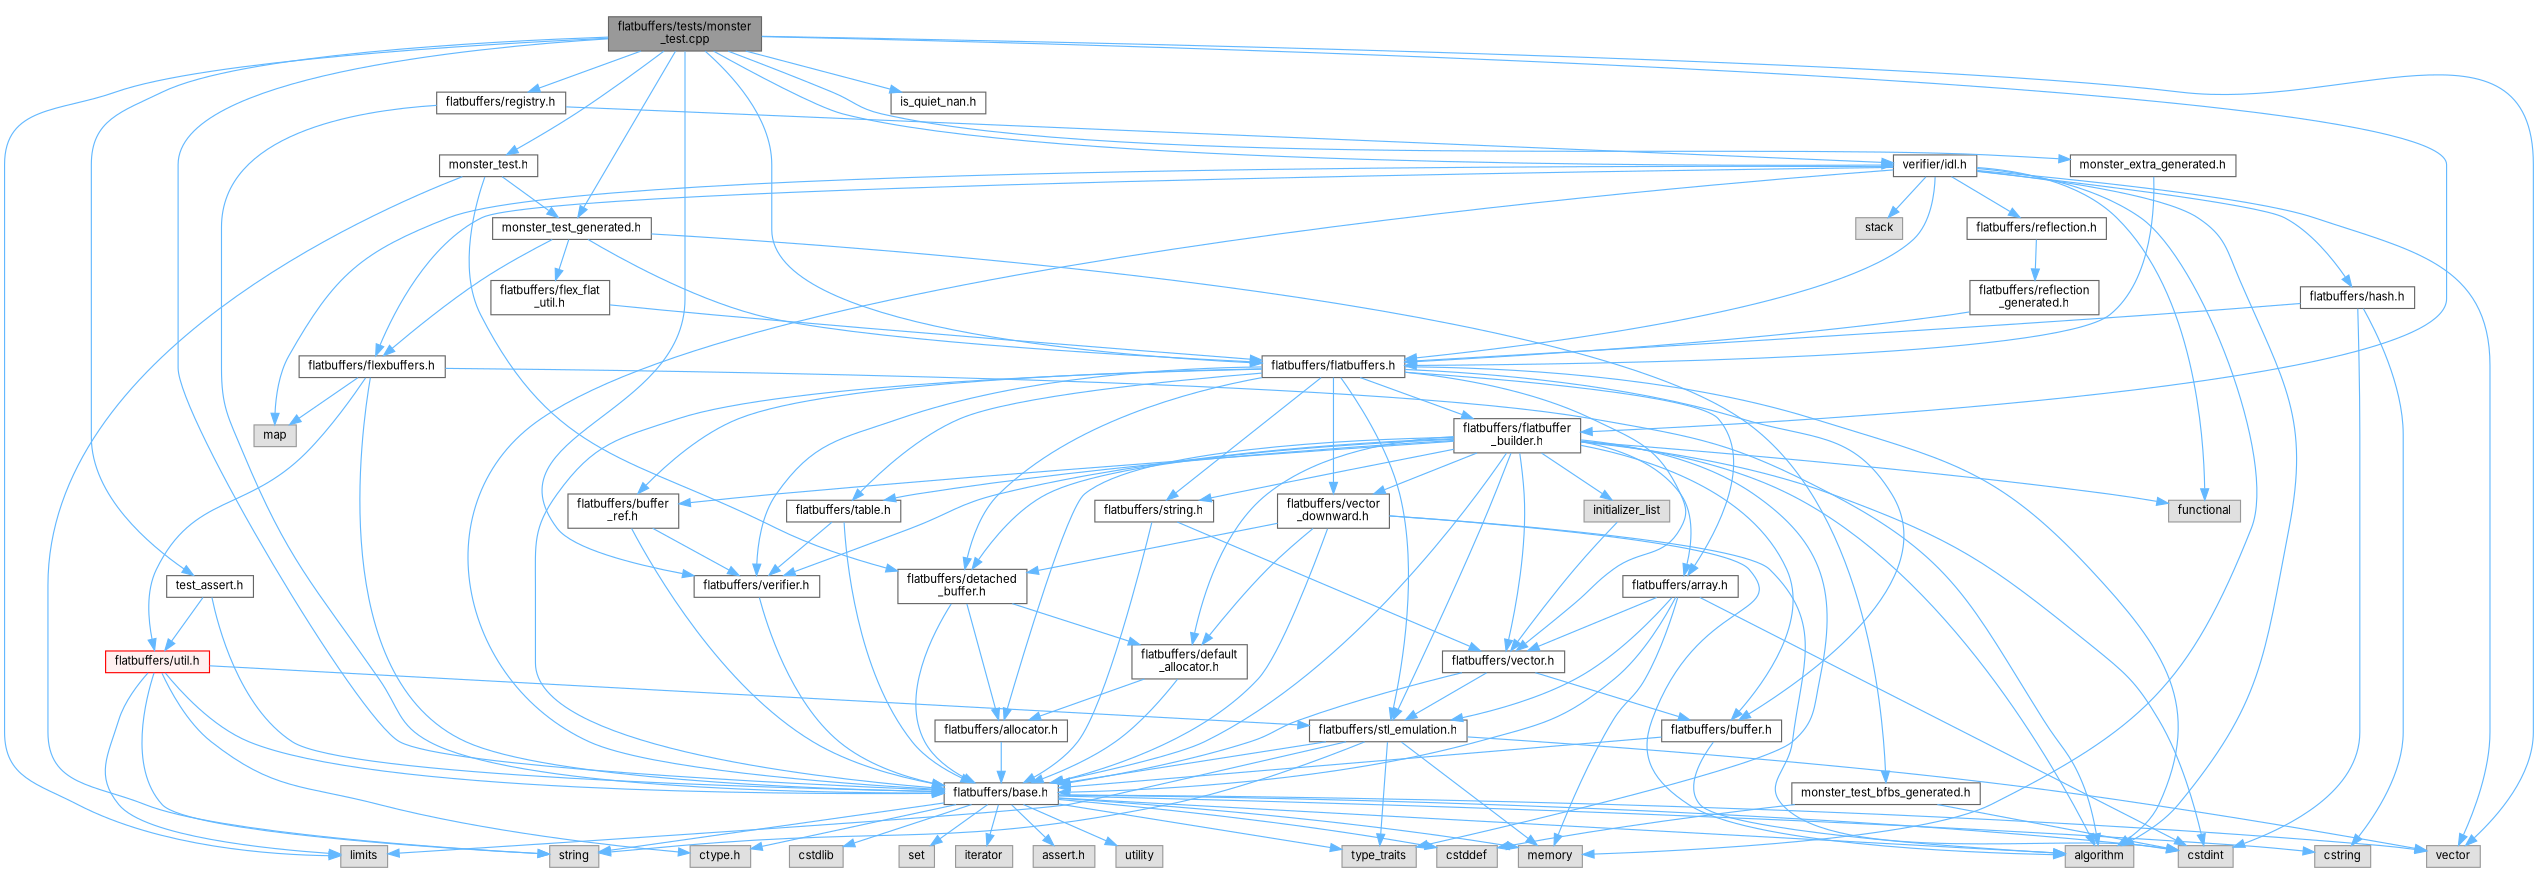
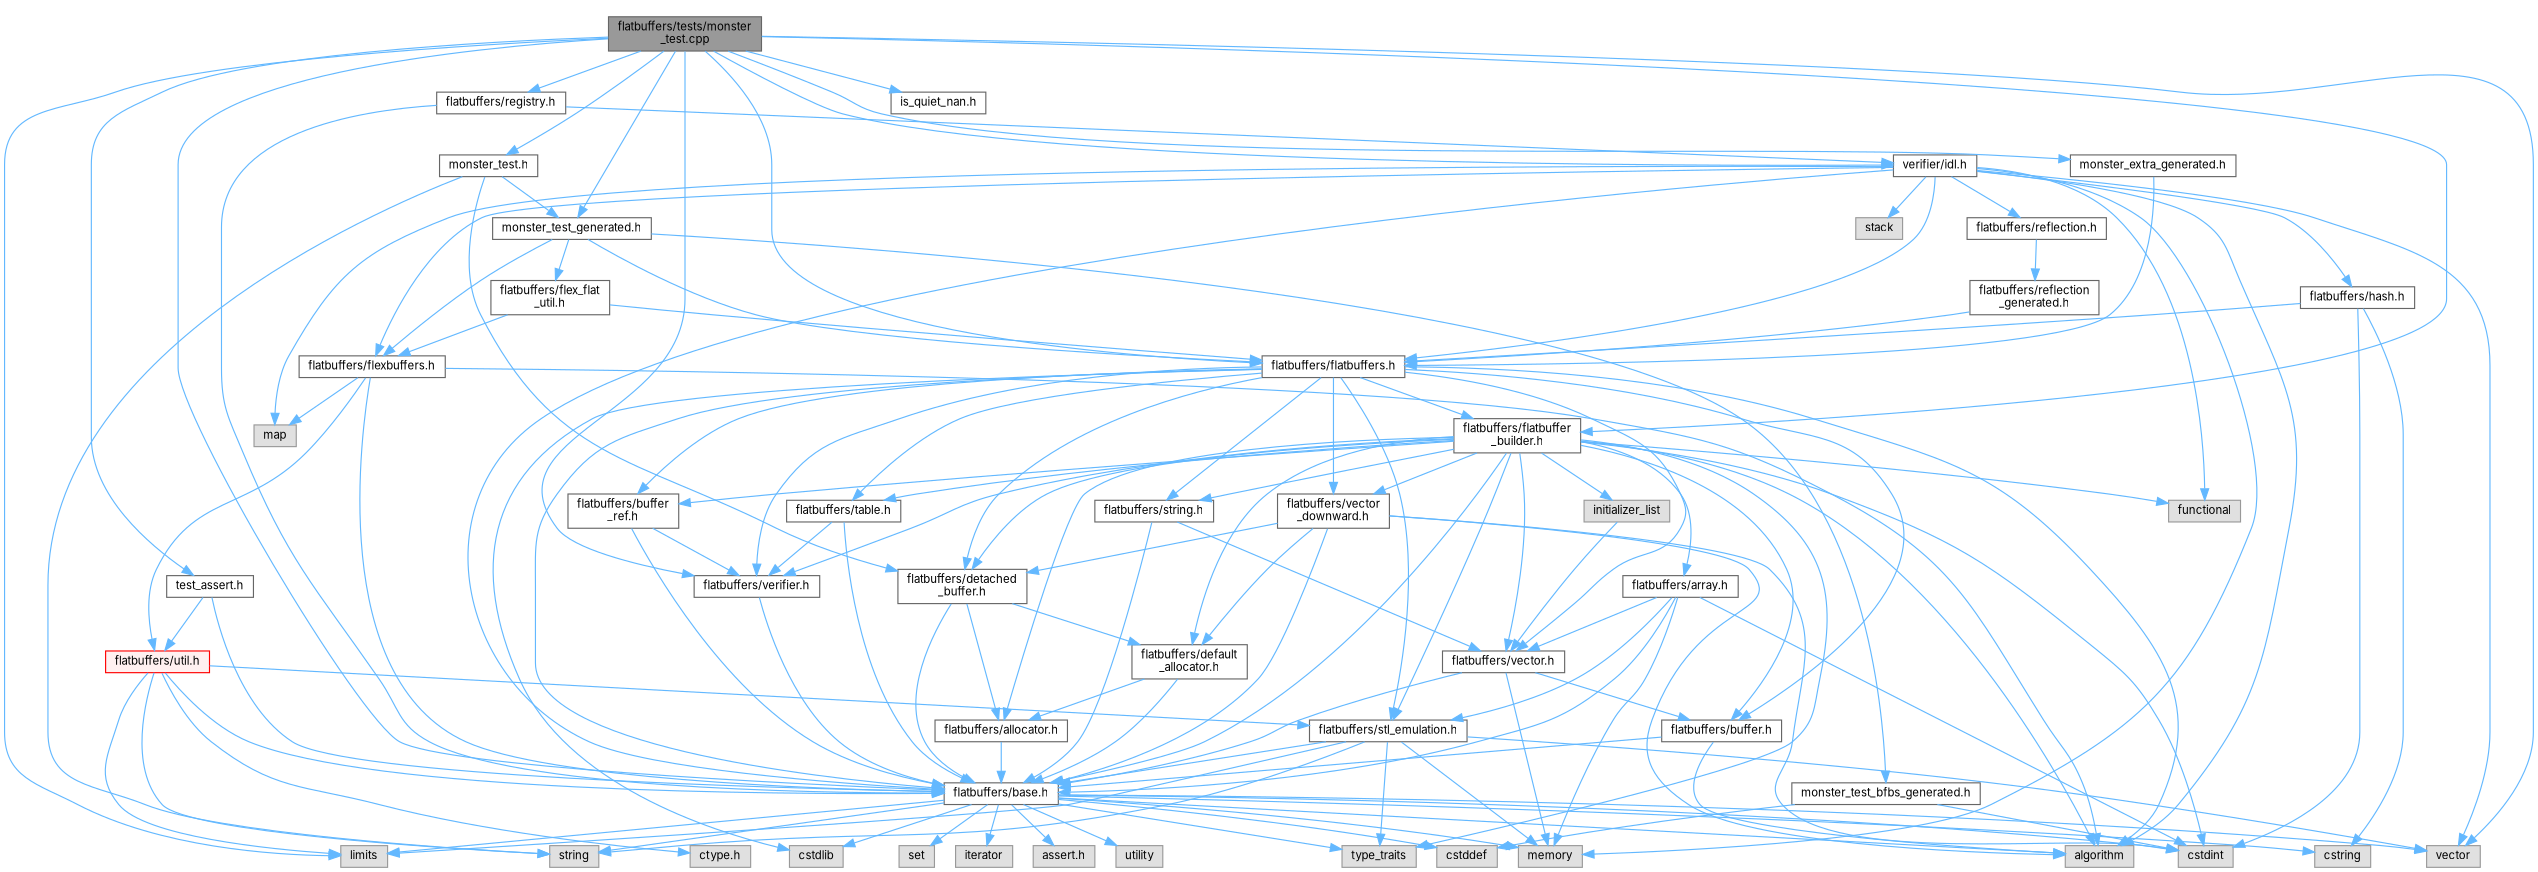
  digraph {
    fontname=Inter
    node [color=grey40 fillcolor=white fontname=Inter fontsize=10 shape=box style=filled]
    edge [color=steelblue1 fontname=Inter fontsize=10 labelfontname=Helvetica labelfontsize=10 style=solid]
    n1 [color=gray40 fillcolor=grey60 fontcolor=black height=0.2 label="flatbuffers/tests/monster\l_test.cpp" width=0.4]
    n2 [height=0.2 label="monster_test.h" width=0.4]
    n3 [height=0.2 label="flatbuffers/base.h" width=0.4]
    n4 [color=grey60 fillcolor="#E0E0E0" height=0.2 label=vector width=0.4]
    n5 [color=grey60 fillcolor="#E0E0E0" height=0.2 label=limits width=0.4]
    n6 [height=0.2 label="monster_test_generated.h" width=0.4]
    n7 [height=0.2 label="flatbuffers/flatbuffers.h" width=0.4]
    n8 [height=0.2 label="flatbuffers/verifier.h" width=0.4]
    n9 [height=0.2 label="flatbuffers/flatbuffer\l_builder.h" width=0.4]
    n10 [height=0.2 label="verifier/idl.h" width=0.4]
    n11 [height=0.2 label="flatbuffers/registry.h" width=0.4]
    n12 [height=0.2 label="is_quiet_nan.h" width=0.4]
    n13 [height=0.2 label="monster_extra_generated.h" width=0.4]
    n14 [height=0.2 label="test_assert.h" width=0.4]
    n15 [color=grey60 fillcolor="#E0E0E0" height=0.2 label=string width=0.4]
    n16 [height=0.2 label="flatbuffers/detached\l_buffer.h" width=0.4]
    n17 [color=grey60 fillcolor="#E0E0E0" height=0.2 label="assert.h" width=0.4]
    n18 [color=grey60 fillcolor="#E0E0E0" height=0.2 label=cstdint width=0.4]
    n19 [color=grey60 fillcolor="#E0E0E0" height=0.2 label=cstddef width=0.4]
    n20 [color=grey60 fillcolor="#E0E0E0" height=0.2 label=cstdlib width=0.4]
    n21 [color=grey60 fillcolor="#E0E0E0" height=0.2 label=cstring width=0.4]
    n22 [color=grey60 fillcolor="#E0E0E0" height=0.2 label=utility width=0.4]
    n23 [color=grey60 fillcolor="#E0E0E0" height=0.2 label=type_traits width=0.4]
    n24 [color=grey60 fillcolor="#E0E0E0" height=0.2 label=set width=0.4]
    n25 [color=grey60 fillcolor="#E0E0E0" height=0.2 label=algorithm width=0.4]
    n26 [color=grey60 fillcolor="#E0E0E0" height=0.2 label=iterator width=0.4]
    n27 [color=grey60 fillcolor="#E0E0E0" height=0.2 label=memory width=0.4]
    n28 [height=0.2 label="flatbuffers/flexbuffers.h" width=0.4]
    n29 [height=0.2 label="flatbuffers/flex_flat\l_util.h" width=0.4]
    n30 [height=0.2 label="monster_test_bfbs_generated.h" width=0.4]
    n31 [height=0.2 label="flatbuffers/array.h" width=0.4]
    n32 [height=0.2 label="flatbuffers/stl_emulation.h" width=0.4]
    n33 [height=0.2 label="flatbuffers/vector.h" width=0.4]
    n34 [height=0.2 label="flatbuffers/buffer.h" width=0.4]
    n35 [height=0.2 label="flatbuffers/buffer\l_ref.h" width=0.4]
    n36 [height=0.2 label="flatbuffers/string.h" width=0.4]
    n37 [height=0.2 label="flatbuffers/table.h" width=0.4]
    n38 [height=0.2 label="flatbuffers/vector\l_downward.h" width=0.4]
    n39 [height=0.2 label="flatbuffers/allocator.h" width=0.4]
    n40 [height=0.2 label="flatbuffers/default\l_allocator.h" width=0.4]
    n41 [color=grey60 fillcolor="#E0E0E0" height=0.2 label=functional width=0.4]
    n42 [color=grey60 fillcolor="#E0E0E0" height=0.2 label=initializer_list width=0.4]
    n43 [color=grey60 fillcolor="#E0E0E0" height=0.2 label=map width=0.4]
    n44 [color=grey60 fillcolor="#E0E0E0" height=0.2 label=stack width=0.4]
    n45 [height=0.2 label="flatbuffers/hash.h" width=0.4]
    n46 [height=0.2 label="flatbuffers/reflection.h" width=0.4]
    n47 [color=red fillcolor="#FFF0F0" height=0.2 label="flatbuffers/util.h" width=0.4]
    n48 [color=grey60 fillcolor="#E0E0E0" height=0.2 label="ctype.h" width=0.4]
    n49 [height=0.2 label="flatbuffers/reflection\l_generated.h" width=0.4]
    n1 -> n2
    n1 -> n3
    n1 -> n4
    n1 -> n5
    n1 -> n6
    n1 -> n7
    n1 -> n8
    n1 -> n9
    n1 -> n10
    n1 -> n11
    n1 -> n12
    n1 -> n13
    n1 -> n14
    n2 -> n6
    n2 -> n15
    n2 -> n16
    n3 -> n4
-   n3 -> n48
+   n3 -> n5
    n3 -> n15
    n3 -> n17
    n3 -> n18
    n3 -> n19
    n3 -> n20
    n3 -> n21
    n3 -> n22
    n3 -> n23
    n3 -> n24
    n3 -> n25
    n3 -> n26
    n3 -> n27
    n6 -> n7
    n6 -> n28
    n6 -> n29
    n6 -> n30
    n7 -> n3
    n7 -> n8
    n7 -> n9
    n7 -> n16
    n7 -> n25
-   n7 -> n31
+   n7 -> n20
    n7 -> n32
    n7 -> n33
    n7 -> n34
    n7 -> n35
    n7 -> n36
    n7 -> n37
    n7 -> n38
    n8 -> n3
    n9 -> n3
    n9 -> n8
    n9 -> n16
    n9 -> n18
    n9 -> n23
    n9 -> n25
    n9 -> n31
    n9 -> n32
    n9 -> n33
    n9 -> n34
    n9 -> n35
    n9 -> n36
    n9 -> n37
    n9 -> n38
    n9 -> n39
    n9 -> n40
    n9 -> n41
    n9 -> n42
    n10 -> n3
    n10 -> n4
    n10 -> n7
    n10 -> n25
    n10 -> n27
    n10 -> n28
    n10 -> n41
    n10 -> n43
    n10 -> n44
    n10 -> n45
    n10 -> n46
    n11 -> n3
    n11 -> n10
    n13 -> n7
    n14 -> n3
    n14 -> n47
    n16 -> n3
    n16 -> n39
    n16 -> n40
    n28 -> n3
    n28 -> n25
    n28 -> n43
    n28 -> n47
    n29 -> n7
+   n29 -> n28
    n30 -> n18
    n30 -> n19
    n31 -> n3
    n31 -> n18
    n31 -> n27
    n31 -> n32
    n31 -> n33
    n32 -> n3
    n32 -> n4
    n32 -> n5
    n32 -> n15
    n32 -> n23
    n32 -> n27
    n33 -> n3
-   n33 -> n32
+   n33 -> n27
    n33 -> n34
    n34 -> n3
    n34 -> n25
    n35 -> n3
    n35 -> n8
    n36 -> n3
    n36 -> n33
    n37 -> n3
    n37 -> n8
    n38 -> n3
    n38 -> n16
    n38 -> n18
    n38 -> n25
    n38 -> n40
    n39 -> n3
    n40 -> n3
    n40 -> n39
    n42 -> n33
    n45 -> n7
    n45 -> n18
    n45 -> n21
    n46 -> n49
    n47 -> n3
    n47 -> n5
    n47 -> n15
    n47 -> n32
    n47 -> n48
    n49 -> n7
  }
